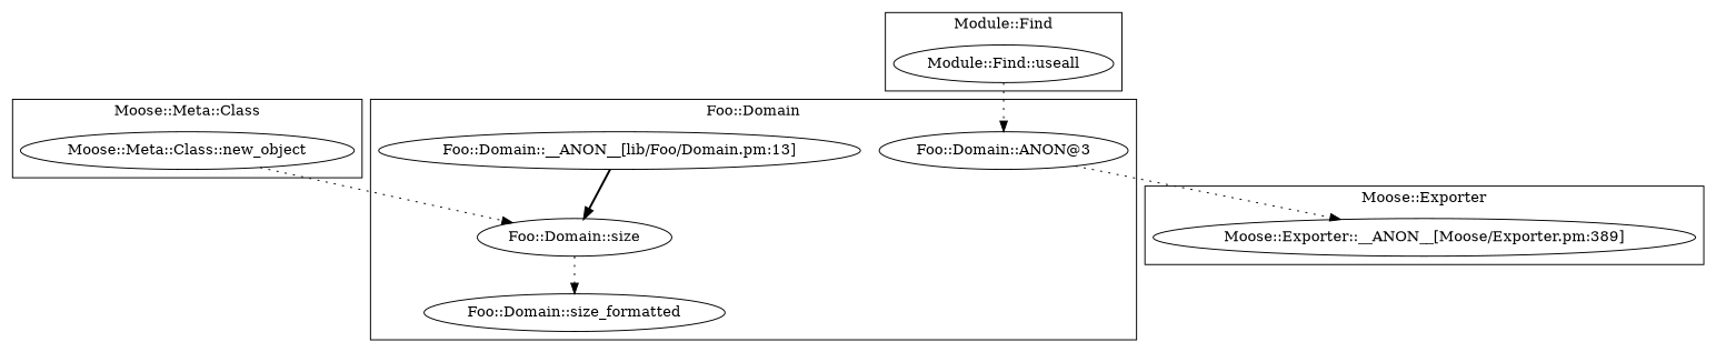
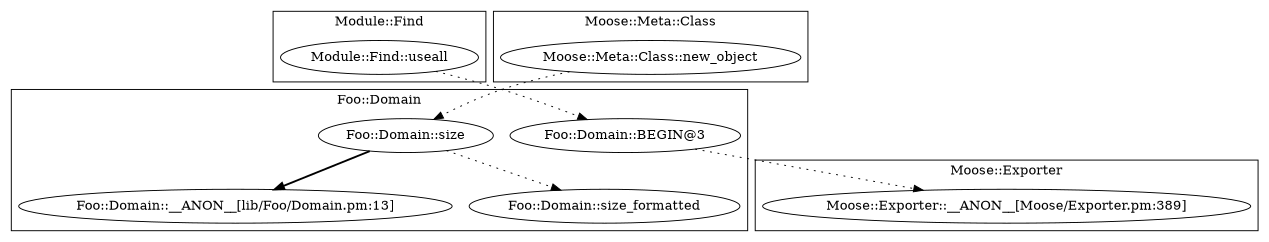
  digraph {
    edge [style=dotted]
    "Module::Find::useall"
    "Moose::Exporter::__ANON__[Moose/Exporter.pm:389]"
    "Moose::Meta::Class::new_object"
-   "Foo::Domain::BEGIN@3" [label="Foo::Domain::ANON@3"]
+   "Foo::Domain::BEGIN@3"
    "Foo::Domain::size"
    "Foo::Domain::__ANON__[lib/Foo/Domain.pm:13]"
    "Foo::Domain::size_formatted"
    subgraph cluster_1 {
      label="Module::Find"
      "Module::Find::useall"
    }
    subgraph cluster_2 {
      label="Moose::Exporter"
      "Moose::Exporter::__ANON__[Moose/Exporter.pm:389]"
    }
    subgraph cluster_3 {
      label="Moose::Meta::Class"
      "Moose::Meta::Class::new_object"
    }
    subgraph cluster_4 {
      label="Foo::Domain"
      "Foo::Domain::BEGIN@3"
      "Foo::Domain::size"
      "Foo::Domain::__ANON__[lib/Foo/Domain.pm:13]"
      "Foo::Domain::size_formatted"
    }
    "Module::Find::useall" -> "Foo::Domain::BEGIN@3"
    "Moose::Meta::Class::new_object" -> "Foo::Domain::size"
    "Foo::Domain::BEGIN@3" -> "Moose::Exporter::__ANON__[Moose/Exporter.pm:389]"
-   "Foo::Domain::__ANON__[lib/Foo/Domain.pm:13]" -> "Foo::Domain::size" [style=bold]
+   "Foo::Domain::size" -> "Foo::Domain::__ANON__[lib/Foo/Domain.pm:13]" [style=bold]
    "Foo::Domain::size" -> "Foo::Domain::size_formatted"
  }
